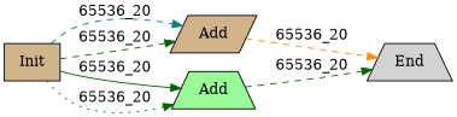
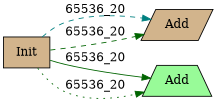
  digraph {
    rankdir=LR
    node [style=filled fillcolor=tan shape=trapezium]
    edge [color=darkgreen style=dashed]
    n1 [label=Init shape=box]
    n2 [label=Add shape=parallelogram]
    n3 [label=Add fillcolor=palegreen]
-   n4 [label=End fillcolor=lightgrey]
    n1 -> n2 [label="65536_20" color=teal]
    n1 -> n2 [label="65536_20"]
    n1 -> n3 [label="65536_20" style=solid]
    n1 -> n3 [label="65536_20" style=dotted]
-   n2 -> n4 [label="65536_20" color=darkorange]
-   n3 -> n4 [label="65536_20"]
  }
